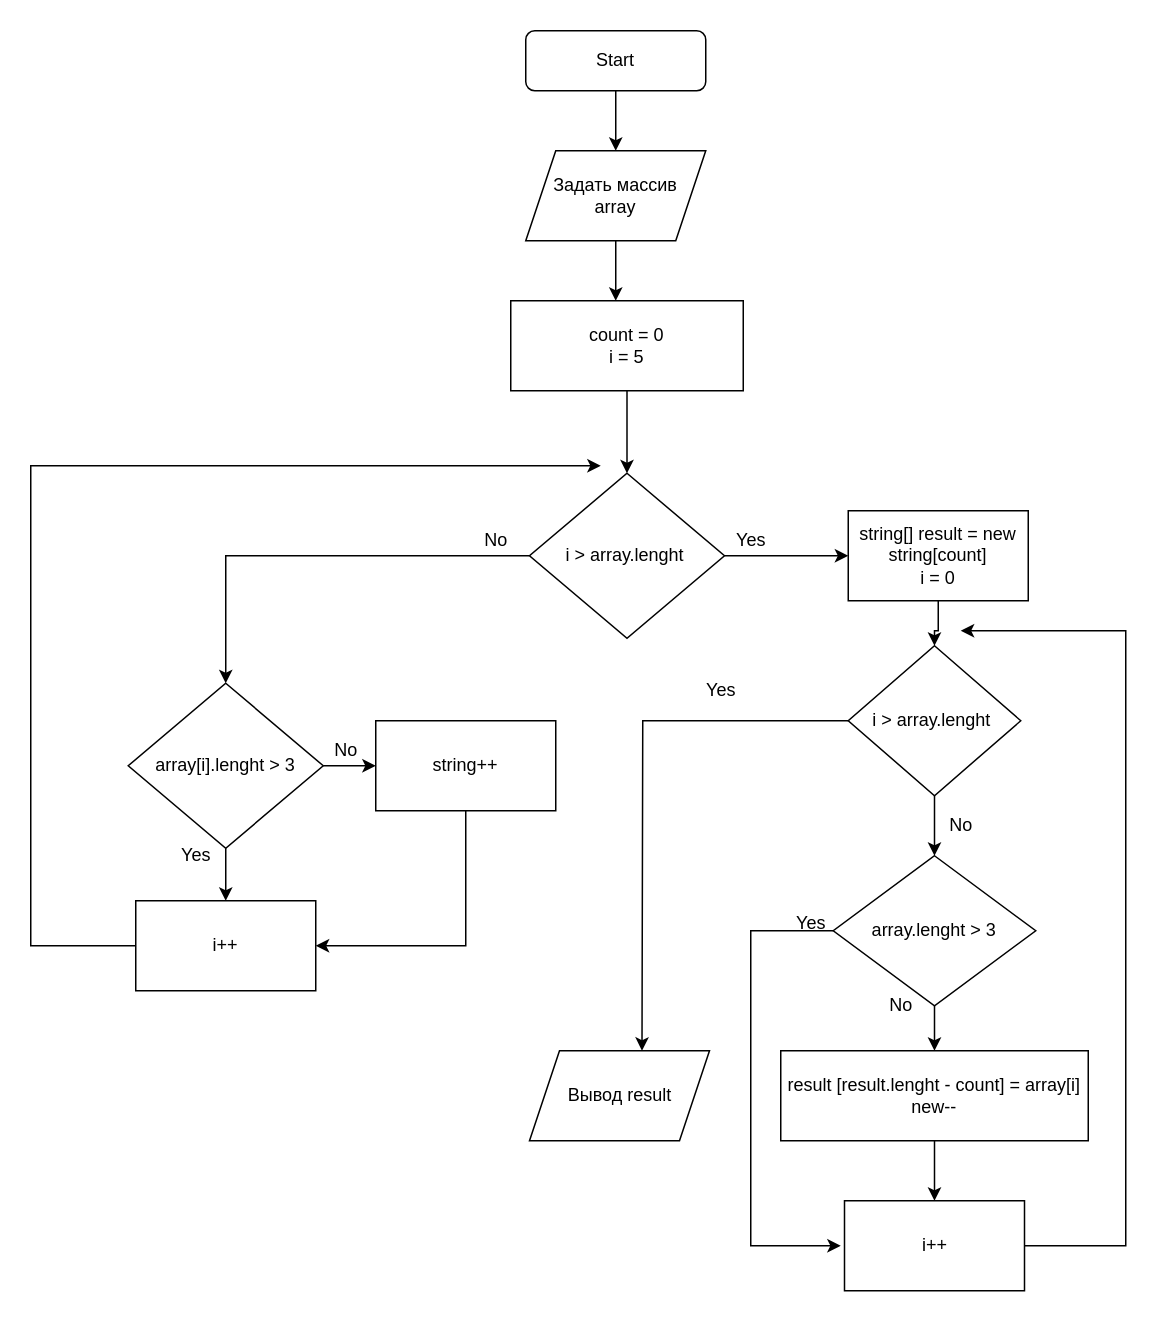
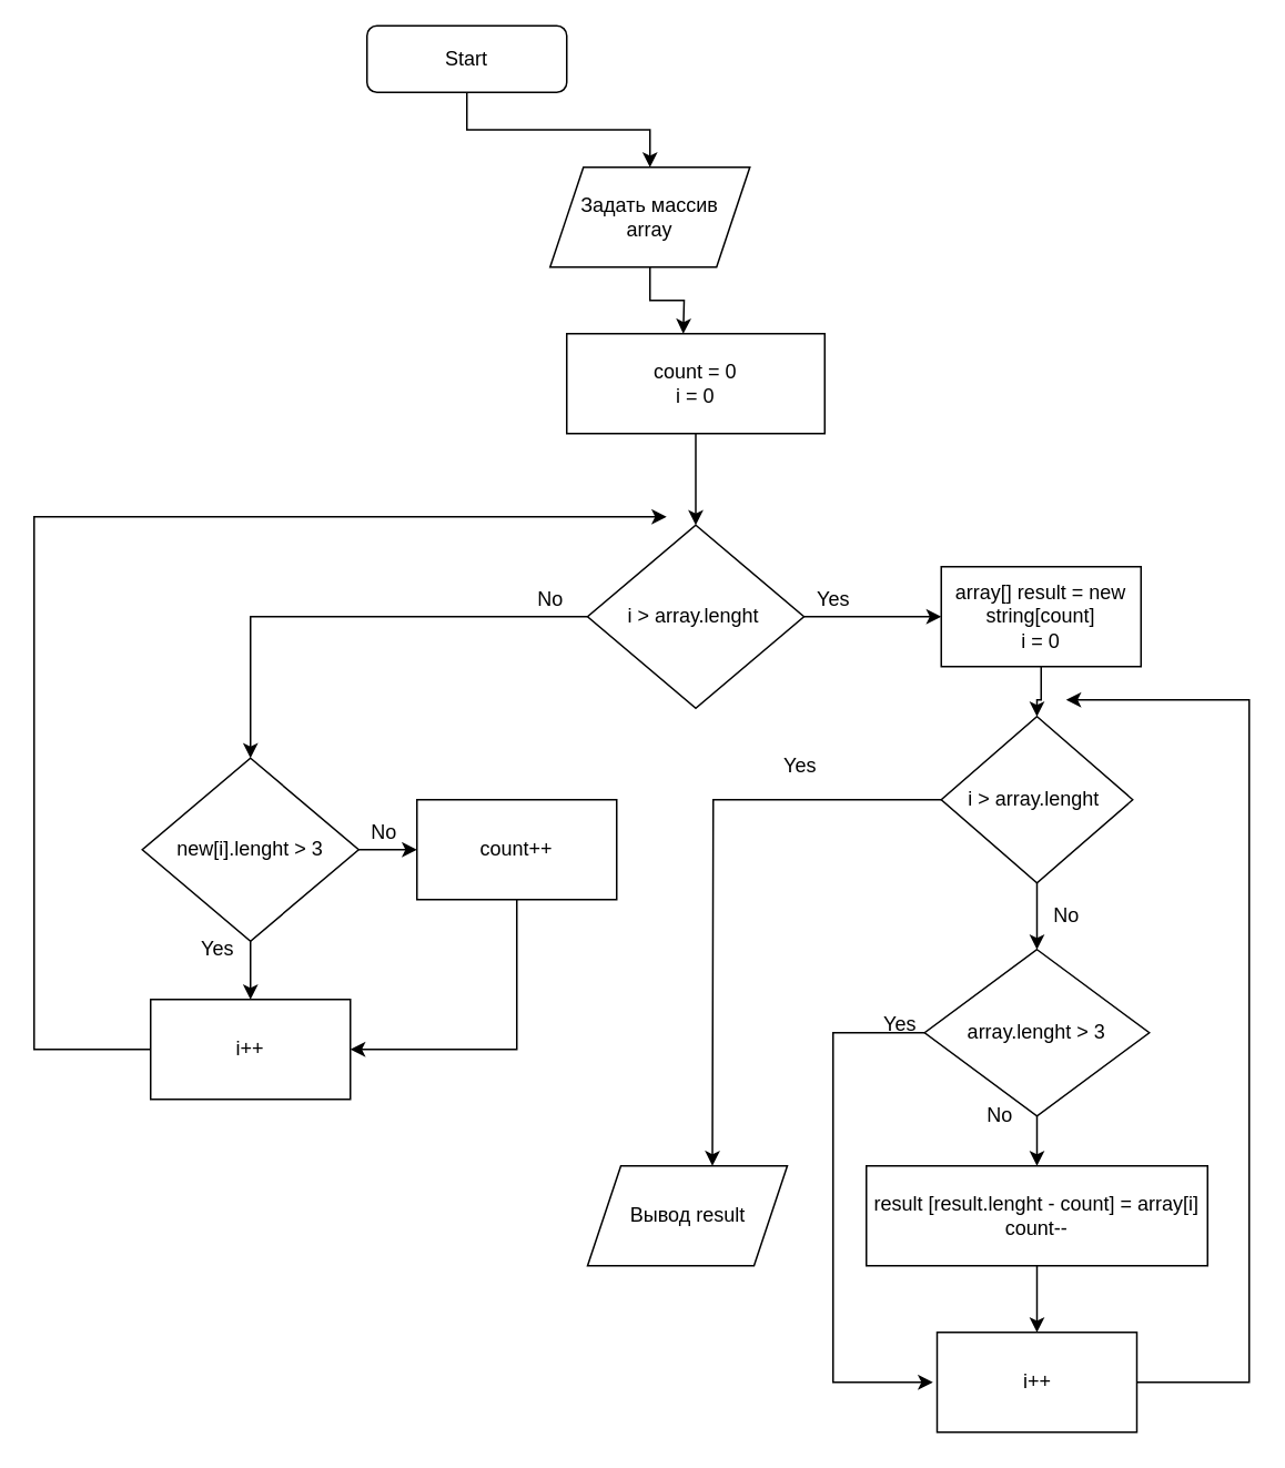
  <mxCell id="0" />
  <mxCell id="1" parent="0" />
  <mxCell id="2" value="" style="edgeStyle=orthogonalEdgeStyle;rounded=0;orthogonalLoop=1;jettySize=auto;html=1;" edge="1" parent="1" source="3" target="5"><mxGeometry relative="1" as="geometry" /></mxCell>
- <mxCell id="3" value="Start" style="rounded=1;whiteSpace=wrap;html=1;fontSize=12;glass=0;strokeWidth=1;shadow=0;" vertex="1" parent="1"><mxGeometry x="350" y="20" width="120" height="40" as="geometry" /></mxCell>
+ <mxCell id="3" value="Start" style="rounded=1;whiteSpace=wrap;html=1;fontSize=12;glass=0;strokeWidth=1;shadow=0;" vertex="1" parent="1"><mxGeometry x="220" y="15" width="120" height="40" as="geometry" /></mxCell>
  <mxCell id="4" value="" style="edgeStyle=orthogonalEdgeStyle;rounded=0;orthogonalLoop=1;jettySize=auto;html=1;" edge="1" parent="1" source="5"><mxGeometry relative="1" as="geometry"><mxPoint x="410" y="200" as="targetPoint" /></mxGeometry></mxCell>
- <mxCell id="5" value="Задать массив&lt;br&gt;array" style="shape=parallelogram;perimeter=parallelogramPerimeter;whiteSpace=wrap;html=1;fixedSize=1;" vertex="1" parent="1"><mxGeometry x="350" y="100" width="120" height="60" as="geometry" /></mxCell>
+ <mxCell id="5" value="Задать массив&lt;br&gt;array" style="shape=parallelogram;perimeter=parallelogramPerimeter;whiteSpace=wrap;html=1;fixedSize=1;" vertex="1" parent="1"><mxGeometry x="330" y="100" width="120" height="60" as="geometry" /></mxCell>
  <mxCell id="6" value="" style="edgeStyle=orthogonalEdgeStyle;rounded=0;orthogonalLoop=1;jettySize=auto;html=1;" edge="1" parent="1" source="7" target="10"><mxGeometry relative="1" as="geometry" /></mxCell>
- <mxCell id="7" value="count = 0&lt;br&gt;i = 5" style="whiteSpace=wrap;html=1;" vertex="1" parent="1"><mxGeometry x="340" y="200" width="155" height="60" as="geometry" /></mxCell>
+ <mxCell id="7" value="count = 0&lt;br&gt;i = 0" style="whiteSpace=wrap;html=1;" vertex="1" parent="1"><mxGeometry x="340" y="200" width="155" height="60" as="geometry" /></mxCell>
  <mxCell id="8" value="" style="edgeStyle=orthogonalEdgeStyle;rounded=0;orthogonalLoop=1;jettySize=auto;html=1;" edge="1" parent="1" source="10" target="12"><mxGeometry relative="1" as="geometry" /></mxCell>
  <mxCell id="9" style="edgeStyle=orthogonalEdgeStyle;rounded=0;orthogonalLoop=1;jettySize=auto;html=1;" edge="1" parent="1" source="10" target="31"><mxGeometry relative="1" as="geometry" /></mxCell>
  <mxCell id="10" value="i &amp;gt; array.lenght&amp;nbsp;" style="rhombus;whiteSpace=wrap;html=1;" vertex="1" parent="1"><mxGeometry x="352.5" y="315" width="130" height="110" as="geometry" /></mxCell>
  <mxCell id="11" value="" style="edgeStyle=orthogonalEdgeStyle;rounded=0;orthogonalLoop=1;jettySize=auto;html=1;" edge="1" parent="1" source="12" target="16"><mxGeometry relative="1" as="geometry" /></mxCell>
- <mxCell id="12" value="string[] result = new&lt;br&gt;string[count]&lt;br&gt;i = 0" style="whiteSpace=wrap;html=1;" vertex="1" parent="1"><mxGeometry x="565" y="340" width="120" height="60" as="geometry" /></mxCell>
+ <mxCell id="12" value="array[] result = new&lt;br&gt;string[count]&lt;br&gt;i = 0" style="whiteSpace=wrap;html=1;" vertex="1" parent="1"><mxGeometry x="565" y="340" width="120" height="60" as="geometry" /></mxCell>
  <mxCell id="13" value="Yes" style="text;html=1;align=center;verticalAlign=middle;resizable=0;points=[];autosize=1;strokeColor=none;fillColor=none;" vertex="1" parent="1"><mxGeometry x="480" y="345" width="40" height="30" as="geometry" /></mxCell>
  <mxCell id="14" style="edgeStyle=orthogonalEdgeStyle;rounded=0;orthogonalLoop=1;jettySize=auto;html=1;" edge="1" parent="1" source="16"><mxGeometry relative="1" as="geometry"><mxPoint x="427.5" y="700" as="targetPoint" /></mxGeometry></mxCell>
  <mxCell id="15" value="" style="edgeStyle=orthogonalEdgeStyle;rounded=0;orthogonalLoop=1;jettySize=auto;html=1;" edge="1" parent="1" source="16" target="20"><mxGeometry relative="1" as="geometry" /></mxCell>
  <mxCell id="16" value="i &amp;gt; array.lenght&amp;nbsp;" style="rhombus;whiteSpace=wrap;html=1;" vertex="1" parent="1"><mxGeometry x="565" y="430" width="115" height="100" as="geometry" /></mxCell>
  <mxCell id="17" value="Вывод result" style="shape=parallelogram;perimeter=parallelogramPerimeter;whiteSpace=wrap;html=1;fixedSize=1;" vertex="1" parent="1"><mxGeometry x="352.5" y="700" width="120" height="60" as="geometry" /></mxCell>
  <mxCell id="18" value="" style="edgeStyle=orthogonalEdgeStyle;rounded=0;orthogonalLoop=1;jettySize=auto;html=1;" edge="1" parent="1" source="20" target="23"><mxGeometry relative="1" as="geometry" /></mxCell>
  <mxCell id="19" style="edgeStyle=orthogonalEdgeStyle;rounded=0;orthogonalLoop=1;jettySize=auto;html=1;" edge="1" parent="1" source="20"><mxGeometry relative="1" as="geometry"><mxPoint x="560" y="830" as="targetPoint" /><Array as="points"><mxPoint x="500" y="620" /><mxPoint x="500" y="830" /></Array></mxGeometry></mxCell>
  <mxCell id="20" value="array.lenght &amp;gt; 3" style="rhombus;whiteSpace=wrap;html=1;" vertex="1" parent="1"><mxGeometry x="555" y="570" width="135" height="100" as="geometry" /></mxCell>
  <mxCell id="21" value="Yes" style="text;html=1;align=center;verticalAlign=middle;resizable=0;points=[];autosize=1;strokeColor=none;fillColor=none;" vertex="1" parent="1"><mxGeometry x="460" y="445" width="40" height="30" as="geometry" /></mxCell>
  <mxCell id="22" value="" style="edgeStyle=orthogonalEdgeStyle;rounded=0;orthogonalLoop=1;jettySize=auto;html=1;" edge="1" parent="1" source="23" target="26"><mxGeometry relative="1" as="geometry" /></mxCell>
- <mxCell id="23" value="result [result.lenght - count] = array[i]&lt;br&gt;new--" style="whiteSpace=wrap;html=1;" vertex="1" parent="1"><mxGeometry x="520" y="700" width="205" height="60" as="geometry" /></mxCell>
+ <mxCell id="23" value="result [result.lenght - count] = array[i]&lt;br&gt;count--" style="whiteSpace=wrap;html=1;" vertex="1" parent="1"><mxGeometry x="520" y="700" width="205" height="60" as="geometry" /></mxCell>
  <mxCell id="24" value="No" style="text;html=1;align=center;verticalAlign=middle;resizable=0;points=[];autosize=1;strokeColor=none;fillColor=none;" vertex="1" parent="1"><mxGeometry x="580" y="655" width="40" height="30" as="geometry" /></mxCell>
  <mxCell id="25" style="edgeStyle=orthogonalEdgeStyle;rounded=0;orthogonalLoop=1;jettySize=auto;html=1;" edge="1" parent="1" source="26"><mxGeometry relative="1" as="geometry"><mxPoint x="640" y="420" as="targetPoint" /><Array as="points"><mxPoint x="750" y="830" /><mxPoint x="750" y="420" /></Array></mxGeometry></mxCell>
  <mxCell id="26" value="i++" style="whiteSpace=wrap;html=1;" vertex="1" parent="1"><mxGeometry x="562.5" y="800" width="120" height="60" as="geometry" /></mxCell>
  <mxCell id="27" value="Yes" style="text;html=1;align=center;verticalAlign=middle;resizable=0;points=[];autosize=1;strokeColor=none;fillColor=none;" vertex="1" parent="1"><mxGeometry x="520" y="600" width="40" height="30" as="geometry" /></mxCell>
  <mxCell id="28" value="No" style="text;html=1;align=center;verticalAlign=middle;resizable=0;points=[];autosize=1;strokeColor=none;fillColor=none;" vertex="1" parent="1"><mxGeometry x="620" y="535" width="40" height="30" as="geometry" /></mxCell>
  <mxCell id="29" value="" style="edgeStyle=orthogonalEdgeStyle;rounded=0;orthogonalLoop=1;jettySize=auto;html=1;" edge="1" parent="1" source="31" target="33"><mxGeometry relative="1" as="geometry" /></mxCell>
  <mxCell id="30" value="" style="edgeStyle=orthogonalEdgeStyle;rounded=0;orthogonalLoop=1;jettySize=auto;html=1;" edge="1" parent="1" source="31" target="36"><mxGeometry relative="1" as="geometry" /></mxCell>
- <mxCell id="31" value="array[i].lenght &amp;gt; 3" style="rhombus;whiteSpace=wrap;html=1;" vertex="1" parent="1"><mxGeometry x="85" y="455" width="130" height="110" as="geometry" /></mxCell>
+ <mxCell id="31" value="new[i].lenght &amp;gt; 3" style="rhombus;whiteSpace=wrap;html=1;" vertex="1" parent="1"><mxGeometry x="85" y="455" width="130" height="110" as="geometry" /></mxCell>
  <mxCell id="32" style="edgeStyle=orthogonalEdgeStyle;rounded=0;orthogonalLoop=1;jettySize=auto;html=1;entryX=1;entryY=0.5;entryDx=0;entryDy=0;" edge="1" parent="1" source="33" target="36"><mxGeometry relative="1" as="geometry"><mxPoint x="260" y="630" as="targetPoint" /><Array as="points"><mxPoint x="310" y="630" /></Array></mxGeometry></mxCell>
- <mxCell id="33" value="string++" style="whiteSpace=wrap;html=1;" vertex="1" parent="1"><mxGeometry x="250" y="480" width="120" height="60" as="geometry" /></mxCell>
+ <mxCell id="33" value="count++" style="whiteSpace=wrap;html=1;" vertex="1" parent="1"><mxGeometry x="250" y="480" width="120" height="60" as="geometry" /></mxCell>
  <mxCell id="34" value="No" style="text;html=1;align=center;verticalAlign=middle;resizable=0;points=[];autosize=1;strokeColor=none;fillColor=none;" vertex="1" parent="1"><mxGeometry x="210" y="485" width="40" height="30" as="geometry" /></mxCell>
  <mxCell id="35" style="edgeStyle=orthogonalEdgeStyle;rounded=0;orthogonalLoop=1;jettySize=auto;html=1;" edge="1" parent="1" source="36"><mxGeometry relative="1" as="geometry"><mxPoint x="400" y="310" as="targetPoint" /><Array as="points"><mxPoint x="20" y="630" /><mxPoint x="20" y="310" /><mxPoint x="290" y="310" /></Array></mxGeometry></mxCell>
  <mxCell id="36" value="i++" style="whiteSpace=wrap;html=1;" vertex="1" parent="1"><mxGeometry x="90" y="600" width="120" height="60" as="geometry" /></mxCell>
  <mxCell id="37" value="Yes" style="text;html=1;align=center;verticalAlign=middle;resizable=0;points=[];autosize=1;strokeColor=none;fillColor=none;" vertex="1" parent="1"><mxGeometry x="110" y="555" width="40" height="30" as="geometry" /></mxCell>
  <mxCell id="38" value="No" style="text;html=1;align=center;verticalAlign=middle;resizable=0;points=[];autosize=1;strokeColor=none;fillColor=none;" vertex="1" parent="1"><mxGeometry x="310" y="345" width="40" height="30" as="geometry" /></mxCell>
